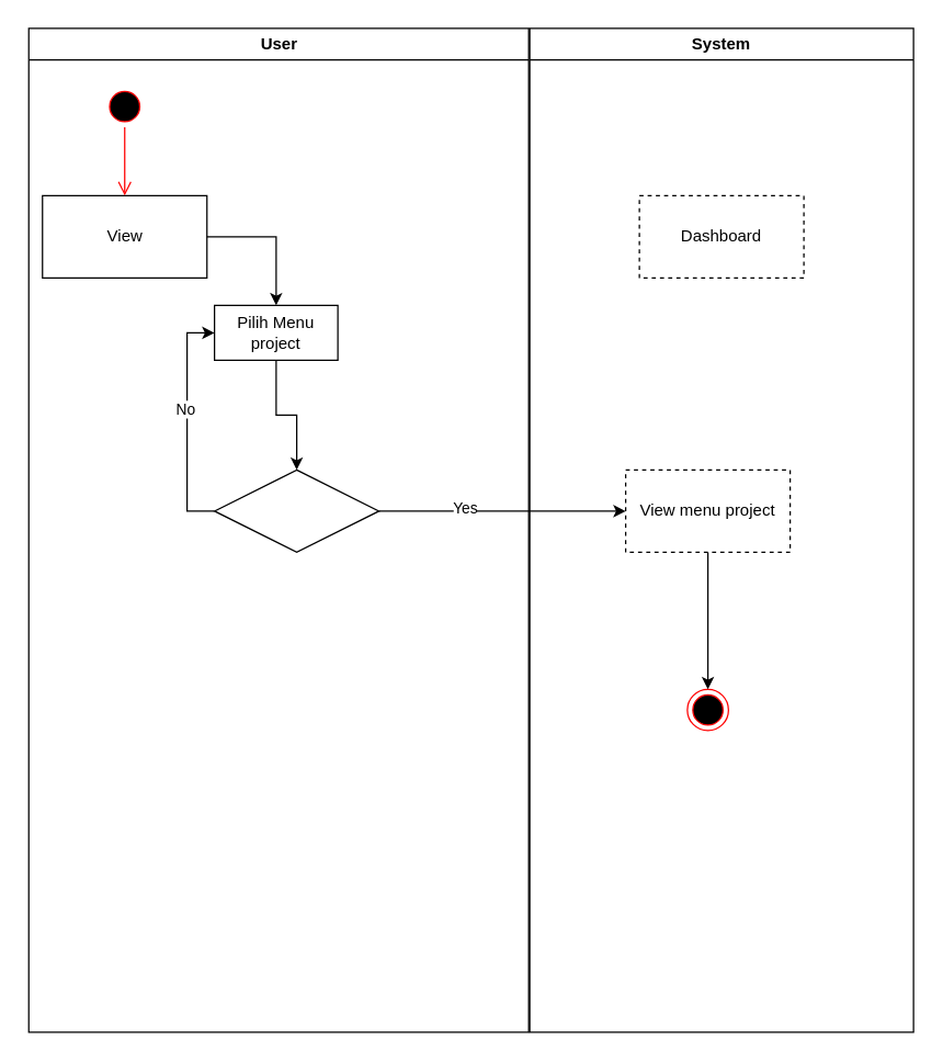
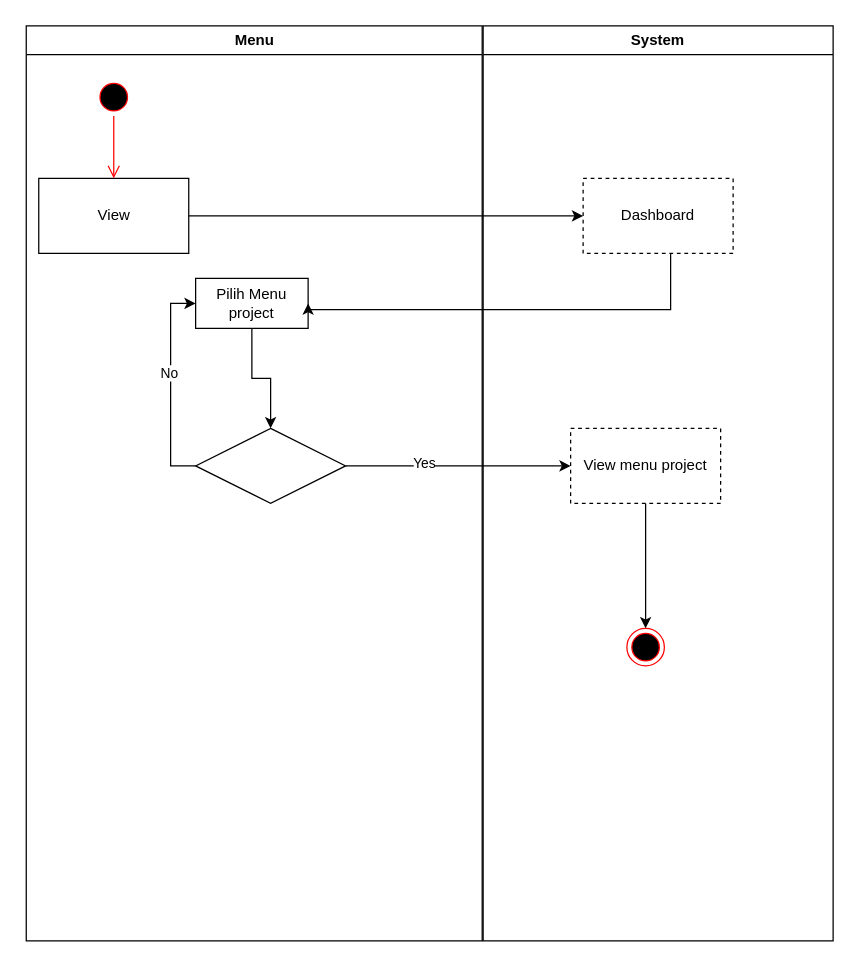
  <mxCell id="0" />
  <mxCell id="1" parent="0" />
- <mxCell id="2" value="User" style="swimlane;whiteSpace=wrap" parent="1" vertex="1"><mxGeometry x="20.5" y="20" width="364.75" height="732" as="geometry"><mxRectangle x="164.5" y="128" width="60" height="23" as="alternateBounds" /></mxGeometry></mxCell>
+ <mxCell id="2" value="Menu" style="swimlane;whiteSpace=wrap" parent="1" vertex="1"><mxGeometry x="20.5" y="20" width="364.75" height="732" as="geometry"><mxRectangle x="164.5" y="128" width="60" height="23" as="alternateBounds" /></mxGeometry></mxCell>
  <mxCell id="3" value="View" style="whiteSpace=wrap;html=1;rounded=0;" parent="2" vertex="1"><mxGeometry x="10" y="122" width="120" height="60" as="geometry" /></mxCell>
  <mxCell id="4" value="" style="edgeStyle=orthogonalEdgeStyle;rounded=0;orthogonalLoop=1;jettySize=auto;html=1;strokeColor=#000000;" parent="2" source="5" target="8" edge="1"><mxGeometry relative="1" as="geometry" /></mxCell>
  <mxCell id="5" value="Pilih Menu&lt;br&gt;project" style="whiteSpace=wrap;html=1;rounded=0;" parent="2" vertex="1"><mxGeometry x="135.5" y="202" width="90" height="40" as="geometry" /></mxCell>
  <mxCell id="6" style="edgeStyle=orthogonalEdgeStyle;rounded=0;orthogonalLoop=1;jettySize=auto;html=1;exitX=0;exitY=0.5;exitDx=0;exitDy=0;entryX=0;entryY=0.5;entryDx=0;entryDy=0;strokeColor=#000000;" parent="2" source="8" target="5" edge="1"><mxGeometry relative="1" as="geometry" /></mxCell>
  <mxCell id="7" value="No" style="edgeLabel;html=1;align=center;verticalAlign=middle;resizable=0;points=[];" parent="6" vertex="1" connectable="0"><mxGeometry x="0.12" y="2" relative="1" as="geometry"><mxPoint as="offset" /></mxGeometry></mxCell>
  <mxCell id="8" value="" style="rhombus;whiteSpace=wrap;html=1;rounded=0;" parent="2" vertex="1"><mxGeometry x="135.5" y="322" width="120" height="60" as="geometry" /></mxCell>
  <mxCell id="9" value="" style="ellipse;html=1;shape=startState;fillColor=#000000;strokeColor=#ff0000;" parent="2" vertex="1"><mxGeometry x="55" y="42" width="30" height="30" as="geometry" /></mxCell>
  <mxCell id="10" value="" style="edgeStyle=orthogonalEdgeStyle;html=1;verticalAlign=bottom;endArrow=open;endSize=8;strokeColor=#ff0000;entryX=0.5;entryY=0;entryDx=0;entryDy=0;" parent="2" source="9" target="3" edge="1"><mxGeometry relative="1" as="geometry"><mxPoint x="210.5" y="142" as="targetPoint" /></mxGeometry></mxCell>
  <mxCell id="11" value="System" style="swimlane;whiteSpace=wrap" parent="1" vertex="1"><mxGeometry x="386" y="20" width="280" height="732" as="geometry" /></mxCell>
  <mxCell id="12" value="Dashboard" style="whiteSpace=wrap;html=1;rounded=0;dashed=1;" parent="11" vertex="1"><mxGeometry x="80" y="122" width="120" height="60" as="geometry" /></mxCell>
  <mxCell id="13" value="View menu project" style="whiteSpace=wrap;html=1;rounded=0;dashed=1;" parent="11" vertex="1"><mxGeometry x="70" y="322" width="120" height="60" as="geometry" /></mxCell>
  <mxCell id="14" value="" style="ellipse;html=1;shape=endState;fillColor=#000000;strokeColor=#ff0000;" parent="11" vertex="1"><mxGeometry x="115" y="482" width="30" height="30" as="geometry" /></mxCell>
  <mxCell id="15" value="" style="edgeStyle=orthogonalEdgeStyle;rounded=0;orthogonalLoop=1;jettySize=auto;html=1;strokeColor=#000000;entryX=0.5;entryY=0;entryDx=0;entryDy=0;" parent="11" source="13" target="14" edge="1"><mxGeometry relative="1" as="geometry"><Array as="points" /><mxPoint x="140" y="472" as="targetPoint" /></mxGeometry></mxCell>
- <mxCell id="16" value="" style="edgeStyle=orthogonalEdgeStyle;rounded=0;orthogonalLoop=1;jettySize=auto;html=1;strokeColor=#000000;" parent="1" source="3" target="5" edge="1"><mxGeometry relative="1" as="geometry" /></mxCell>
+ <mxCell id="16" value="" style="edgeStyle=orthogonalEdgeStyle;rounded=0;orthogonalLoop=1;jettySize=auto;html=1;strokeColor=#000000;" parent="1" source="3" target="12" edge="1"><mxGeometry relative="1" as="geometry" /></mxCell>
  <mxCell id="17" value="" style="edgeStyle=orthogonalEdgeStyle;rounded=0;orthogonalLoop=1;jettySize=auto;html=1;strokeColor=#000000;" parent="1" source="8" target="13" edge="1"><mxGeometry relative="1" as="geometry" /></mxCell>
  <mxCell id="18" value="Yes" style="edgeLabel;html=1;align=center;verticalAlign=middle;resizable=0;points=[];" parent="17" vertex="1" connectable="0"><mxGeometry x="-0.308" y="3" relative="1" as="geometry"><mxPoint as="offset" /></mxGeometry></mxCell>
+ <mxCell id="19" style="edgeStyle=orthogonalEdgeStyle;rounded=0;orthogonalLoop=1;jettySize=auto;html=1;strokeColor=#000000;entryX=1;entryY=0.5;entryDx=0;entryDy=0;" parent="1" source="12" target="5" edge="1"><mxGeometry relative="1" as="geometry"><mxPoint x="476" y="272" as="targetPoint" /><Array as="points"><mxPoint x="536" y="247" /></Array></mxGeometry></mxCell>
